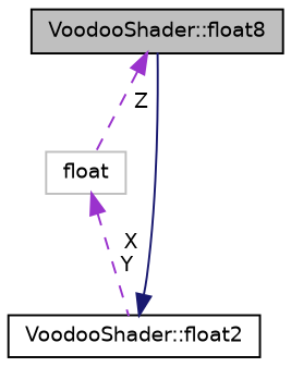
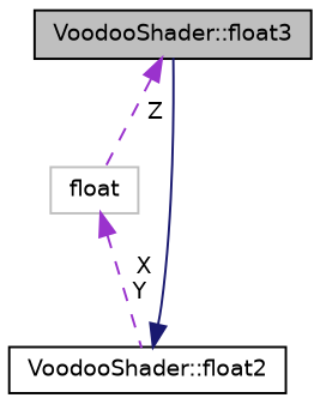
  digraph {
    node [color=black fillcolor=white fontname=Helvetica fontsize=10 shape=record style=filled]
    edge [color=darkorchid3 dir=back fontname=Helvetica fontsize=10 labelfontname=Helvetica labelfontsize=10 style=dashed]
-   n1 [fillcolor=grey75 fontcolor=black height=0.2 label="VoodooShader::float8" width=0.4]
+   n1 [fillcolor=grey75 fontcolor=black height=0.2 label="VoodooShader::float3" width=0.4]
    n2 [color=grey75 height=0.2 label=float width=0.4]
    n3 [height=0.2 label="VoodooShader::float2" width=0.4]
    n1 -> n2 [label=" Z"]
    n2 -> n3 [label=" X\nY"]
    n3 -> n1 [color=midnightblue style=solid]
  }
